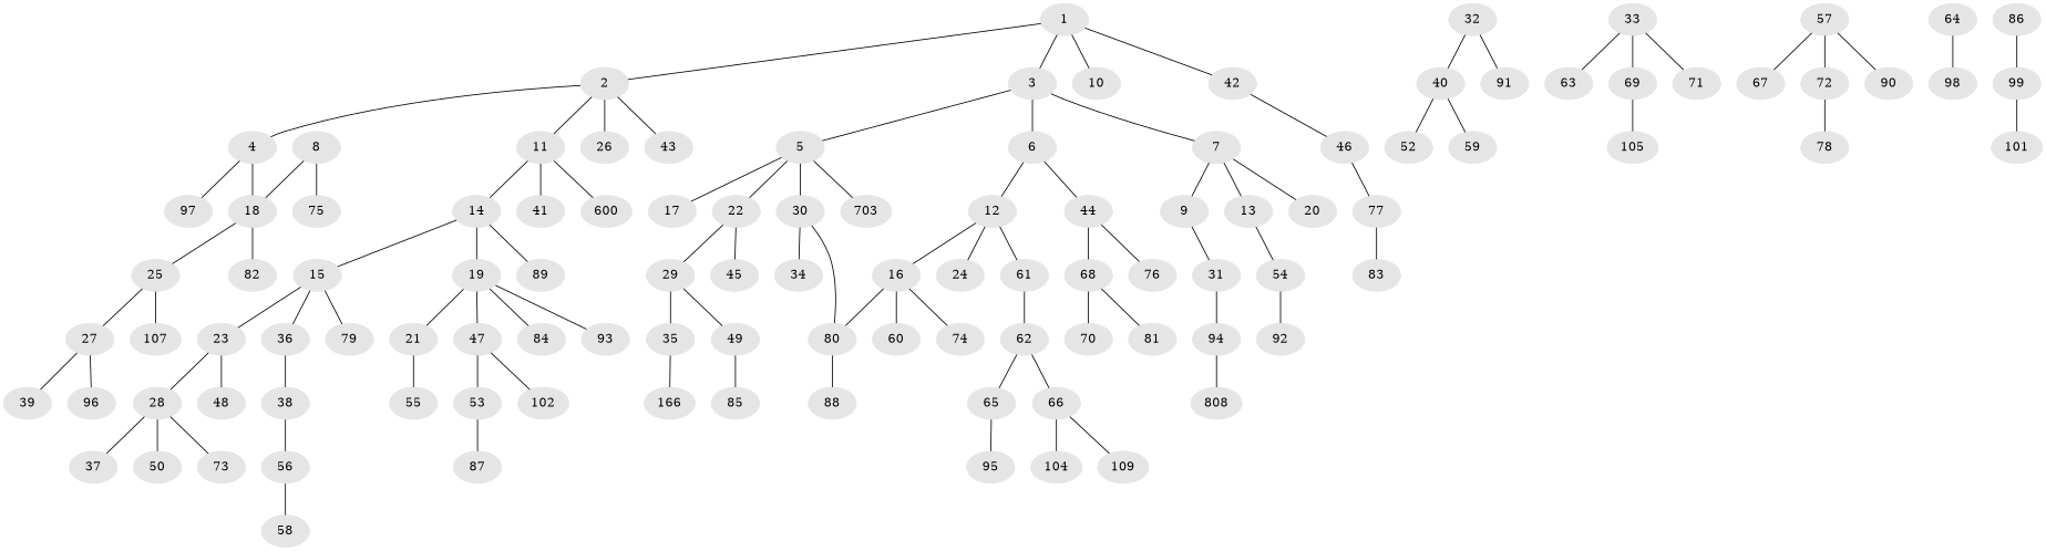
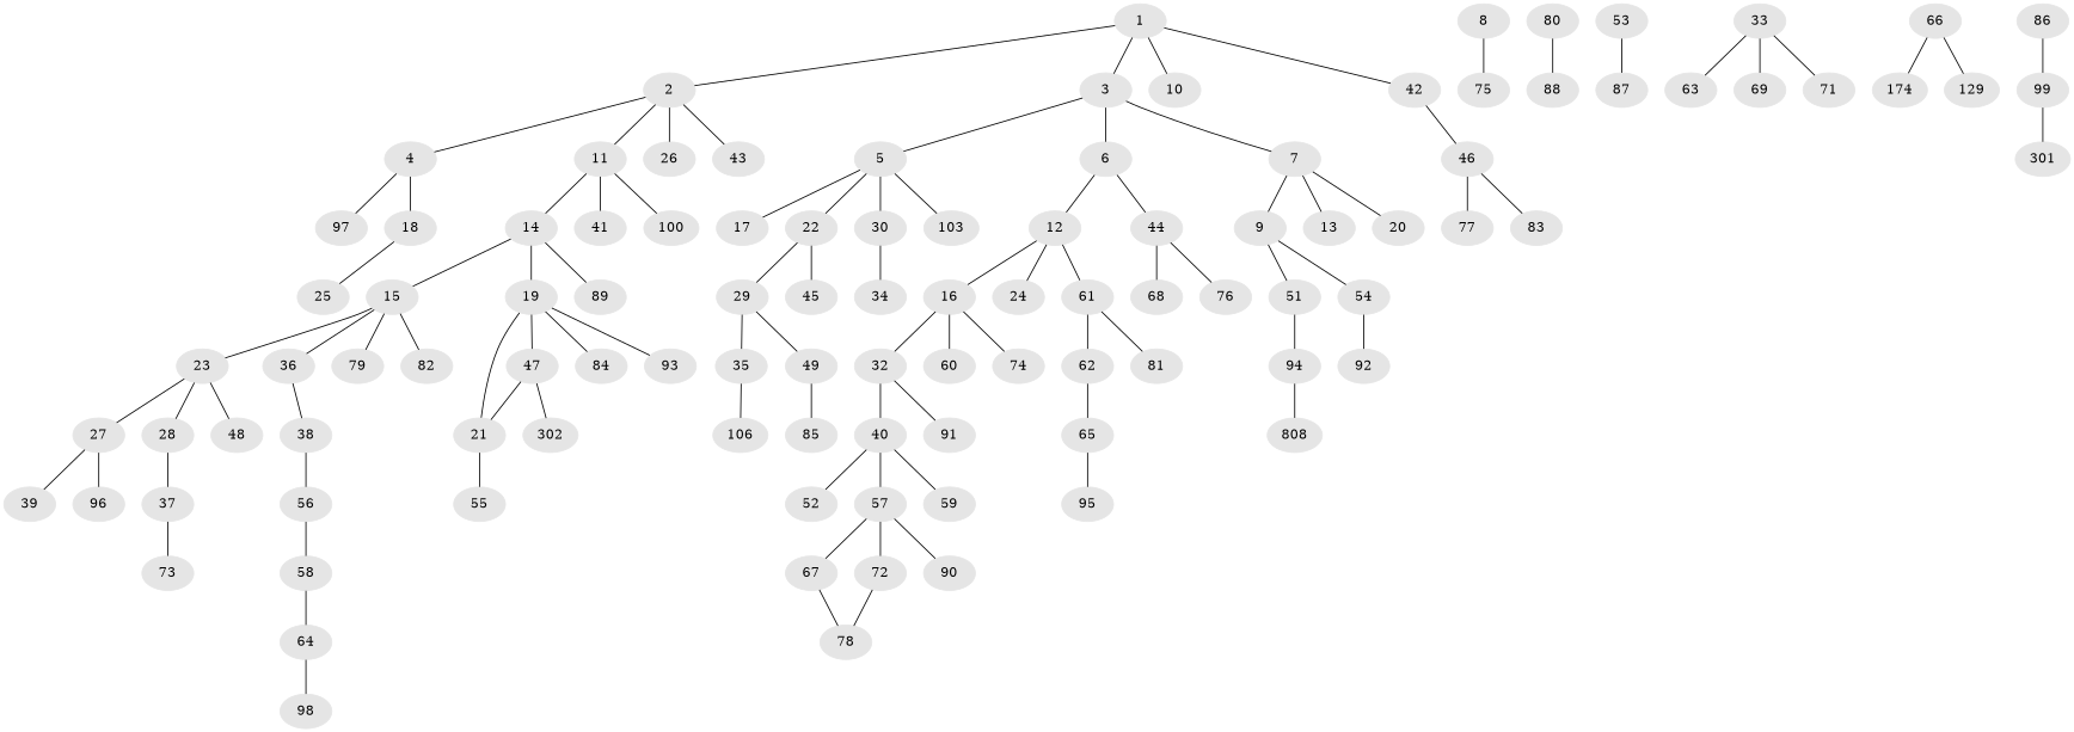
  graph {
    node [color=gray90 style=filled]
    1
    2
    3
    10
    42
    4
    11
    26
    43
    5
    6
    7
    46
    97
    18
    14
    41
-   100 [label=600]
+   100
    17
    22
    30
-   103 [label=703]
+   103
    12
    44
    9
    13
    20
    8
    75
    29
    45
    34
    80
    16
    24
    61
    68
    76
-   51 [label=31]
+   51
    54
    25
    94
    92
    15
    19
    89
    32
    60
    74
    62
    23
    36
    79
    82
    21
    47
    84
    93
    27
    28
    48
    38
    40
    91
-   107
    55
    53
-   102
+   102 [label=302]
    35
    49
    39
    96
    37
-   50
    73
-   106 [label=166]
+   106
    85
    88
    33
    63
    69
    71
    52
    57
    59
-   105
    56
    58
    67
    72
    90
    77
    83
-   70
    81
    87
    n97 [label=808]
    64
    78
    98
    65
    66
    95
-   104
-   109
+   104 [label=174]
+   109 [label=129]
    86
    99
-   101
+   101 [label=301]
    1 -- 2
    1 -- 3
    1 -- 10
    1 -- 42
    2 -- 4
    2 -- 11
    2 -- 26
    2 -- 43
    3 -- 5
    3 -- 6
    3 -- 7
    42 -- 46
    4 -- 97
    4 -- 18
    11 -- 14
    11 -- 41
    11 -- 100
    5 -- 17
    5 -- 22
    5 -- 30
    5 -- 103
    6 -- 12
    6 -- 44
    7 -- 9
    7 -- 13
    7 -- 20
    46 -- 77
-   77 -- 83
+   46 -- 83
    18 -- 25
    14 -- 15
    14 -- 19
    14 -- 89
    22 -- 29
    22 -- 45
    30 -- 34
-   30 -- 80
    12 -- 16
    12 -- 24
    12 -- 61
    44 -- 68
    44 -- 76
    9 -- 51
-   13 -- 54
-   8 -- 18
+   9 -- 54
    8 -- 75
    29 -- 35
    29 -- 49
    80 -- 88
-   16 -- 80
+   16 -- 32
    16 -- 60
    16 -- 74
    61 -- 62
-   68 -- 70
-   68 -- 81
+   61 -- 81
    51 -- 94
    54 -- 92
-   25 -- 107
    94 -- n97
    15 -- 23
    15 -- 36
    15 -- 79
-   18 -- 82
+   15 -- 82
    19 -- 21
    19 -- 47
    19 -- 84
    19 -- 93
    32 -- 40
    32 -- 91
    62 -- 65
-   62 -- 66
-   25 -- 27
+   23 -- 27
    23 -- 28
    23 -- 48
    36 -- 38
    21 -- 55
-   47 -- 53
+   47 -- 21
    47 -- 102
    27 -- 39
    27 -- 96
    28 -- 37
-   28 -- 50
    38 -- 56
    40 -- 52
+   40 -- 57
    40 -- 59
    53 -- 87
    35 -- 106
    49 -- 85
-   28 -- 73
+   37 -- 73
    33 -- 63
    33 -- 69
    33 -- 71
-   69 -- 105
    57 -- 67
    57 -- 72
    57 -- 90
    56 -- 58
+   58 -- 64
+   67 -- 78
    72 -- 78
    64 -- 98
    65 -- 95
    66 -- 104
    66 -- 109
    86 -- 99
    99 -- 101
  }
